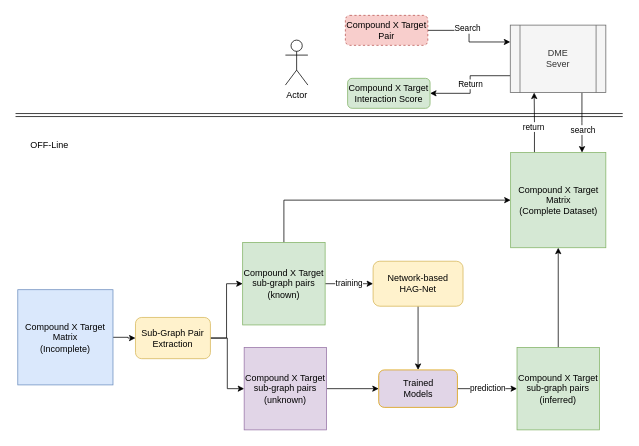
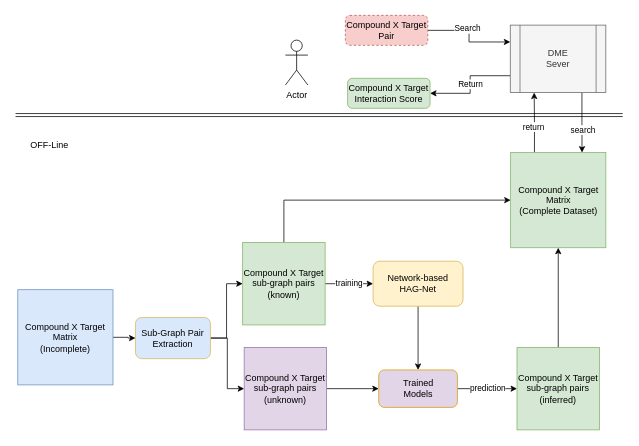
  <mxCell id="0" />
  <mxCell id="1" parent="0" />
  <mxCell id="2" style="edgeStyle=orthogonalEdgeStyle;rounded=0;orthogonalLoop=1;jettySize=auto;html=1;" edge="1" parent="1" source="3" target="6"><mxGeometry relative="1" as="geometry" /></mxCell>
  <mxCell id="3" value="Compound X Target&lt;br&gt;Matrix&lt;br&gt;(Incomplete)" style="whiteSpace=wrap;html=1;aspect=fixed;fillColor=#dae8fc;strokeColor=#6c8ebf;" vertex="1" parent="1"><mxGeometry x="23" y="386" width="127" height="127" as="geometry" /></mxCell>
  <mxCell id="4" style="edgeStyle=orthogonalEdgeStyle;rounded=0;orthogonalLoop=1;jettySize=auto;html=1;entryX=0;entryY=0.5;entryDx=0;entryDy=0;" edge="1" parent="1" source="6" target="9"><mxGeometry relative="1" as="geometry" /></mxCell>
  <mxCell id="5" style="edgeStyle=orthogonalEdgeStyle;rounded=0;orthogonalLoop=1;jettySize=auto;html=1;exitX=1;exitY=0.5;exitDx=0;exitDy=0;" edge="1" parent="1" source="6" target="11"><mxGeometry relative="1" as="geometry" /></mxCell>
- <mxCell id="6" value="Sub-Graph Pair&lt;br&gt;Extraction" style="rounded=1;whiteSpace=wrap;html=1;fillColor=#fff2cc;strokeColor=#d6b656;" vertex="1" parent="1"><mxGeometry x="180" y="423" width="100" height="55" as="geometry" /></mxCell>
+ <mxCell id="6" value="Sub-Graph Pair&lt;br&gt;Extraction" style="rounded=1;whiteSpace=wrap;html=1;fillColor=#dae8fc;strokeColor=#d6b656;" vertex="1" parent="1"><mxGeometry x="180" y="423" width="100" height="55" as="geometry" /></mxCell>
  <mxCell id="7" value="training" style="edgeStyle=orthogonalEdgeStyle;rounded=0;orthogonalLoop=1;jettySize=auto;html=1;exitX=1;exitY=0.5;exitDx=0;exitDy=0;entryX=0;entryY=0.5;entryDx=0;entryDy=0;" edge="1" parent="1" source="9" target="13"><mxGeometry relative="1" as="geometry" /></mxCell>
  <mxCell id="8" style="edgeStyle=orthogonalEdgeStyle;rounded=0;orthogonalLoop=1;jettySize=auto;html=1;exitX=0.5;exitY=0;exitDx=0;exitDy=0;entryX=0;entryY=0.5;entryDx=0;entryDy=0;" edge="1" parent="1" source="9" target="20"><mxGeometry relative="1" as="geometry" /></mxCell>
  <mxCell id="9" value="&lt;span&gt;Compound X Target&lt;/span&gt;&lt;br&gt;&lt;span&gt;sub-graph pairs&lt;/span&gt;&lt;br&gt;&lt;span&gt;(known)&lt;/span&gt;" style="whiteSpace=wrap;html=1;aspect=fixed;fillColor=#d5e8d4;strokeColor=#82b366;" vertex="1" parent="1"><mxGeometry x="323" y="323" width="110" height="110" as="geometry" /></mxCell>
  <mxCell id="10" style="edgeStyle=orthogonalEdgeStyle;rounded=0;orthogonalLoop=1;jettySize=auto;html=1;exitX=1;exitY=0.5;exitDx=0;exitDy=0;entryX=0;entryY=0.5;entryDx=0;entryDy=0;" edge="1" parent="1" source="11" target="15"><mxGeometry relative="1" as="geometry" /></mxCell>
  <mxCell id="11" value="&lt;span&gt;Compound X Target&lt;/span&gt;&lt;br&gt;&lt;span&gt;sub-graph pairs&lt;/span&gt;&lt;br&gt;&lt;span&gt;(unknown)&lt;/span&gt;" style="whiteSpace=wrap;html=1;aspect=fixed;fillColor=#e1d5e7;strokeColor=#9673a6;" vertex="1" parent="1"><mxGeometry x="325" y="463" width="110" height="110" as="geometry" /></mxCell>
  <mxCell id="12" style="edgeStyle=orthogonalEdgeStyle;rounded=0;orthogonalLoop=1;jettySize=auto;html=1;exitX=0.5;exitY=1;exitDx=0;exitDy=0;" edge="1" parent="1" source="13" target="15"><mxGeometry relative="1" as="geometry" /></mxCell>
  <mxCell id="13" value="Network-based&lt;br&gt;HAG-Net" style="rounded=1;whiteSpace=wrap;html=1;fillColor=#fff2cc;strokeColor=#d6b656;" vertex="1" parent="1"><mxGeometry x="497" y="348" width="120" height="60" as="geometry" /></mxCell>
  <mxCell id="14" value="prediction" style="edgeStyle=orthogonalEdgeStyle;rounded=0;orthogonalLoop=1;jettySize=auto;html=1;exitX=1;exitY=0.5;exitDx=0;exitDy=0;" edge="1" parent="1" source="15" target="17"><mxGeometry relative="1" as="geometry" /></mxCell>
  <mxCell id="15" value="Trained&lt;br&gt;Models" style="rounded=1;whiteSpace=wrap;html=1;fillColor=#e1d5e7;strokeColor=#d79b00;" vertex="1" parent="1"><mxGeometry x="504.5" y="493" width="105" height="50" as="geometry" /></mxCell>
  <mxCell id="16" style="edgeStyle=orthogonalEdgeStyle;rounded=0;orthogonalLoop=1;jettySize=auto;html=1;exitX=0.5;exitY=0;exitDx=0;exitDy=0;" edge="1" parent="1" source="17" target="20"><mxGeometry relative="1" as="geometry" /></mxCell>
  <mxCell id="17" value="&lt;span&gt;Compound X Target&lt;/span&gt;&lt;br&gt;&lt;span&gt;sub-graph pairs&lt;/span&gt;&lt;br&gt;&lt;span&gt;(inferred)&lt;/span&gt;" style="whiteSpace=wrap;html=1;aspect=fixed;fillColor=#d5e8d4;strokeColor=#82b366;" vertex="1" parent="1"><mxGeometry x="689" y="463" width="110" height="110" as="geometry" /></mxCell>
  <mxCell id="18" style="edgeStyle=orthogonalEdgeStyle;rounded=0;orthogonalLoop=1;jettySize=auto;html=1;exitX=0.25;exitY=0;exitDx=0;exitDy=0;entryX=0.25;entryY=1;entryDx=0;entryDy=0;" edge="1" parent="1" source="20" target="27"><mxGeometry relative="1" as="geometry" /></mxCell>
  <mxCell id="19" value="return" style="edgeLabel;html=1;align=center;verticalAlign=middle;resizable=0;points=[];" vertex="1" connectable="0" parent="18"><mxGeometry x="0.005" y="5" relative="1" as="geometry"><mxPoint x="4" y="5" as="offset" /></mxGeometry></mxCell>
  <mxCell id="20" value="Compound X Target&lt;br&gt;Matrix&lt;br&gt;(Complete Dataset)" style="whiteSpace=wrap;html=1;aspect=fixed;fillColor=#d5e8d4;strokeColor=#82b366;" vertex="1" parent="1"><mxGeometry x="680.5" y="203" width="127" height="127" as="geometry" /></mxCell>
  <mxCell id="21" value="" style="shape=link;html=1;" edge="1" parent="1"><mxGeometry width="50" height="50" relative="1" as="geometry"><mxPoint x="20" y="153" as="sourcePoint" /><mxPoint x="830" y="153" as="targetPoint" /></mxGeometry></mxCell>
  <mxCell id="22" value="OFF-Line" style="text;html=1;align=center;verticalAlign=middle;resizable=0;points=[];autosize=1;" vertex="1" parent="1"><mxGeometry x="30" y="183" width="70" height="20" as="geometry" /></mxCell>
  <mxCell id="23" value="Actor" style="shape=umlActor;verticalLabelPosition=bottom;labelBackgroundColor=#ffffff;verticalAlign=top;html=1;outlineConnect=0;" vertex="1" parent="1"><mxGeometry x="380" y="53" width="30" height="60" as="geometry" /></mxCell>
  <mxCell id="24" style="edgeStyle=orthogonalEdgeStyle;rounded=0;orthogonalLoop=1;jettySize=auto;html=1;exitX=0.75;exitY=1;exitDx=0;exitDy=0;entryX=0.75;entryY=0;entryDx=0;entryDy=0;" edge="1" parent="1" source="27" target="20"><mxGeometry relative="1" as="geometry" /></mxCell>
  <mxCell id="25" value="search" style="edgeLabel;html=1;align=center;verticalAlign=middle;resizable=0;points=[];" vertex="1" connectable="0" parent="24"><mxGeometry x="0.252" y="1" relative="1" as="geometry"><mxPoint as="offset" /></mxGeometry></mxCell>
  <mxCell id="26" value="Return" style="edgeStyle=orthogonalEdgeStyle;rounded=0;orthogonalLoop=1;jettySize=auto;html=1;exitX=0;exitY=0.75;exitDx=0;exitDy=0;fillColor=#d5e8d4;strokeColor=#000000;" edge="1" parent="1" source="27" target="31"><mxGeometry relative="1" as="geometry" /></mxCell>
  <mxCell id="27" value="DME&lt;br&gt;Sever" style="shape=process;whiteSpace=wrap;html=1;backgroundOutline=1;fillColor=#f5f5f5;strokeColor=#666666;fontColor=#333333;" vertex="1" parent="1"><mxGeometry x="680" y="33" width="127.5" height="90" as="geometry" /></mxCell>
  <mxCell id="28" style="edgeStyle=orthogonalEdgeStyle;rounded=0;orthogonalLoop=1;jettySize=auto;html=1;entryX=0;entryY=0.25;entryDx=0;entryDy=0;" edge="1" parent="1" source="30" target="27"><mxGeometry relative="1" as="geometry" /></mxCell>
  <mxCell id="29" value="Search" style="edgeLabel;html=1;align=center;verticalAlign=middle;resizable=0;points=[];" vertex="1" connectable="0" parent="28"><mxGeometry x="-0.167" y="3" relative="1" as="geometry"><mxPoint as="offset" /></mxGeometry></mxCell>
  <mxCell id="30" value="Compound X Target&lt;br&gt;Pair" style="rounded=1;whiteSpace=wrap;html=1;fillColor=#f8cecc;strokeColor=#b85450;dashed=1;" vertex="1" parent="1"><mxGeometry x="460" y="20" width="110" height="40" as="geometry" /></mxCell>
  <mxCell id="31" value="Compound X Target&lt;br&gt;Interaction Score" style="rounded=1;whiteSpace=wrap;html=1;fillColor=#d5e8d4;strokeColor=#82b366;" vertex="1" parent="1"><mxGeometry x="463" y="104" width="110" height="40" as="geometry" /></mxCell>
